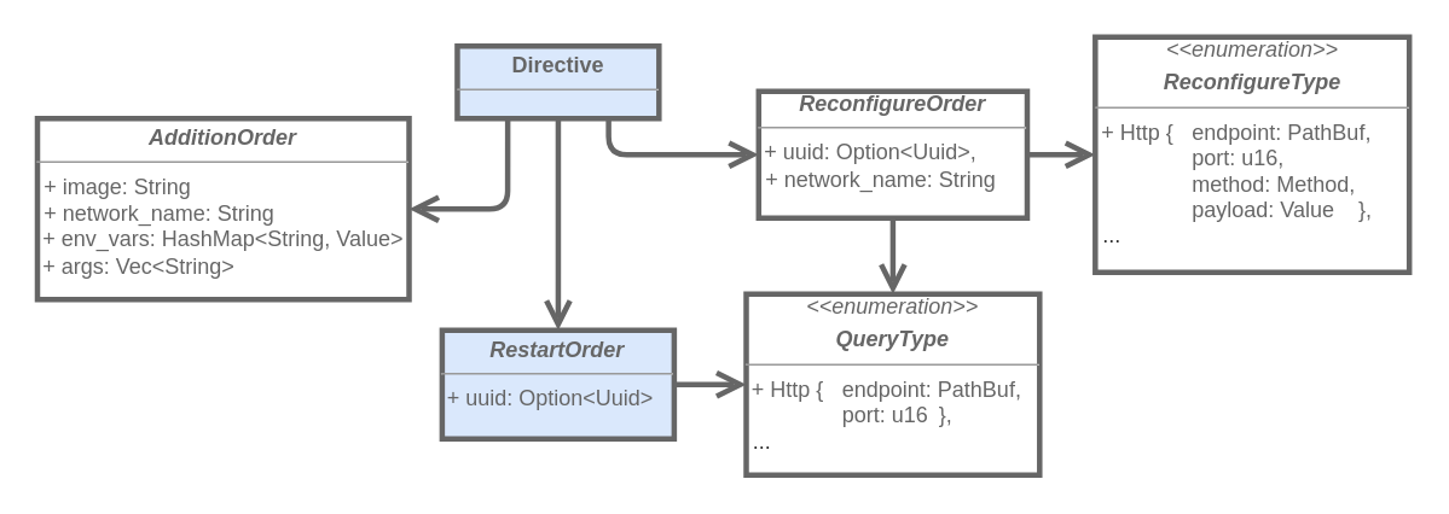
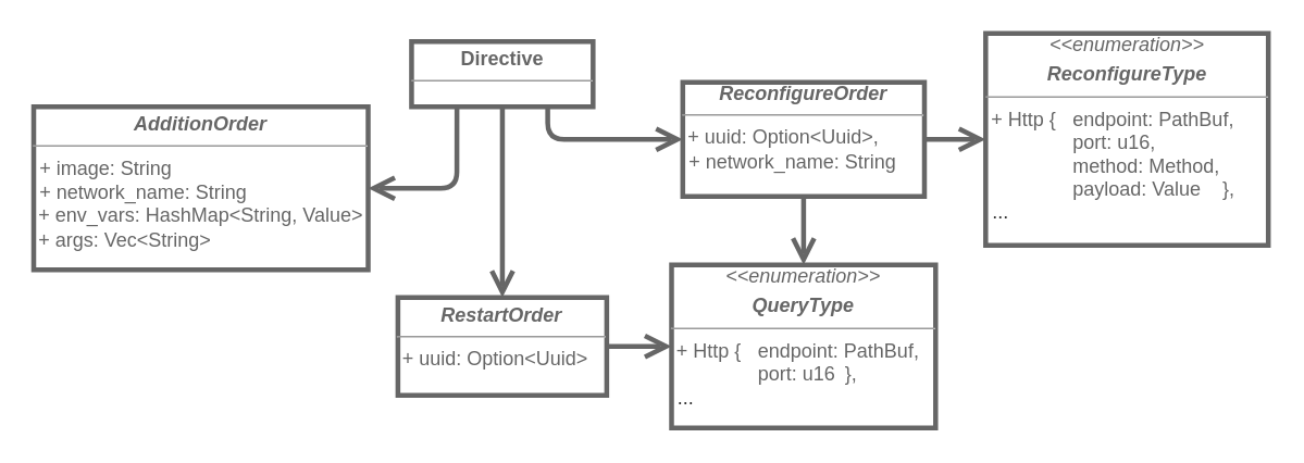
  <mxCell id="0" />
  <mxCell id="1" parent="0" />
- <mxCell id="2" value="&lt;p style=&quot;margin:0px;margin-top:4px;text-align:center;&quot;&gt;&lt;font color=&quot;#666666&quot;&gt;&lt;b&gt;Directive&lt;/b&gt;&lt;/font&gt;&lt;/p&gt;&lt;hr size=&quot;1&quot;&gt;&lt;p style=&quot;margin:0px;margin-left:4px;&quot;&gt;&lt;br&gt;&lt;/p&gt;" style="verticalAlign=top;align=left;overflow=fill;fontSize=12;fontFamily=Helvetica;html=1;whiteSpace=wrap;strokeColor=#666666;fontColor=#333333;fillColor=#dae8fc;labelBackgroundColor=none;strokeWidth=3;" parent="1" vertex="1"><mxGeometry x="251.63" y="25" width="111.25" height="40" as="geometry" /></mxCell>
+ <mxCell id="2" value="&lt;p style=&quot;margin:0px;margin-top:4px;text-align:center;&quot;&gt;&lt;font color=&quot;#666666&quot;&gt;&lt;b&gt;Directive&lt;/b&gt;&lt;/font&gt;&lt;/p&gt;&lt;hr size=&quot;1&quot;&gt;&lt;p style=&quot;margin:0px;margin-left:4px;&quot;&gt;&lt;br&gt;&lt;/p&gt;" style="verticalAlign=top;align=left;overflow=fill;fontSize=12;fontFamily=Helvetica;html=1;whiteSpace=wrap;strokeColor=#666666;fontColor=#333333;fillColor=#ffffff;labelBackgroundColor=none;strokeWidth=3;" parent="1" vertex="1"><mxGeometry x="251.63" y="25" width="111.25" height="40" as="geometry" /></mxCell>
  <mxCell id="3" style="edgeStyle=orthogonalEdgeStyle;shape=connector;curved=0;rounded=1;orthogonalLoop=1;jettySize=auto;html=1;exitX=0.5;exitY=0;exitDx=0;exitDy=0;labelBackgroundColor=default;strokeColor=#666666;strokeWidth=3;align=center;verticalAlign=middle;fontFamily=Helvetica;fontSize=11;fontColor=default;endArrow=none;endFill=0;startSize=10;endSize=9;startArrow=open;startFill=0;" parent="1" source="4" target="2" edge="1"><mxGeometry relative="1" as="geometry"><Array as="points"><mxPoint x="307.01" y="161" /></Array></mxGeometry></mxCell>
- <mxCell id="4" value="&lt;p style=&quot;margin:0px;margin-top:4px;text-align:center;&quot;&gt;&lt;font color=&quot;#666666&quot;&gt;&lt;b&gt;&lt;i&gt;RestartOrder&lt;/i&gt;&lt;/b&gt;&lt;/font&gt;&lt;br&gt;&lt;/p&gt;&lt;hr size=&quot;1&quot;&gt;&lt;p style=&quot;margin:0px;margin-left:4px;&quot;&gt;&lt;/p&gt;&lt;font color=&quot;#666666&quot;&gt;&amp;nbsp;+ uuid: Option&amp;lt;Uuid&amp;gt;&lt;/font&gt;&lt;p style=&quot;margin:0px;margin-left:4px;&quot;&gt;&lt;br&gt;&lt;/p&gt;&lt;p style=&quot;margin:0px;margin-left:4px;&quot;&gt;&lt;br&gt;&lt;/p&gt;" style="verticalAlign=top;align=left;overflow=fill;fontSize=12;fontFamily=Helvetica;html=1;whiteSpace=wrap;labelBackgroundColor=none;fillColor=#dae8fc;fontColor=#333333;strokeColor=#666666;strokeWidth=3;" parent="1" vertex="1"><mxGeometry x="243.26" y="182" width="128" height="60" as="geometry" /></mxCell>
+ <mxCell id="4" value="&lt;p style=&quot;margin:0px;margin-top:4px;text-align:center;&quot;&gt;&lt;font color=&quot;#666666&quot;&gt;&lt;b&gt;&lt;i&gt;RestartOrder&lt;/i&gt;&lt;/b&gt;&lt;/font&gt;&lt;br&gt;&lt;/p&gt;&lt;hr size=&quot;1&quot;&gt;&lt;p style=&quot;margin:0px;margin-left:4px;&quot;&gt;&lt;/p&gt;&lt;font color=&quot;#666666&quot;&gt;&amp;nbsp;+ uuid: Option&amp;lt;Uuid&amp;gt;&lt;/font&gt;&lt;p style=&quot;margin:0px;margin-left:4px;&quot;&gt;&lt;br&gt;&lt;/p&gt;&lt;p style=&quot;margin:0px;margin-left:4px;&quot;&gt;&lt;br&gt;&lt;/p&gt;" style="verticalAlign=top;align=left;overflow=fill;fontSize=12;fontFamily=Helvetica;html=1;whiteSpace=wrap;labelBackgroundColor=none;fillColor=#ffffff;fontColor=#333333;strokeColor=#666666;strokeWidth=3;" parent="1" vertex="1"><mxGeometry x="243.26" y="182" width="128" height="60" as="geometry" /></mxCell>
  <mxCell id="5" style="edgeStyle=orthogonalEdgeStyle;shape=connector;curved=0;rounded=1;orthogonalLoop=1;jettySize=auto;html=1;labelBackgroundColor=default;strokeColor=#666666;strokeWidth=3;align=center;verticalAlign=middle;fontFamily=Helvetica;fontSize=11;fontColor=default;endArrow=none;endFill=0;startSize=10;endSize=9;exitX=0;exitY=0.5;exitDx=0;exitDy=0;entryX=0.75;entryY=1;entryDx=0;entryDy=0;startArrow=open;startFill=0;" parent="1" source="8" target="2" edge="1"><mxGeometry relative="1" as="geometry" /></mxCell>
  <mxCell id="6" style="edgeStyle=orthogonalEdgeStyle;shape=connector;curved=0;rounded=1;orthogonalLoop=1;jettySize=auto;html=1;labelBackgroundColor=default;strokeColor=#666666;strokeWidth=3;align=center;verticalAlign=middle;fontFamily=Helvetica;fontSize=11;fontColor=default;endArrow=none;endFill=0;startSize=10;endSize=9;entryX=0.25;entryY=1;entryDx=0;entryDy=0;startArrow=open;startFill=0;" parent="1" source="7" target="2" edge="1"><mxGeometry relative="1" as="geometry"><mxPoint x="265.01" y="85" as="targetPoint" /></mxGeometry></mxCell>
  <mxCell id="7" value="&lt;p style=&quot;margin:0px;margin-top:4px;text-align:center;&quot;&gt;&lt;b&gt;&lt;i&gt;&lt;font color=&quot;#666666&quot;&gt;AdditionOrder&lt;/font&gt;&lt;/i&gt;&lt;/b&gt;&lt;/p&gt;&lt;hr size=&quot;1&quot;&gt;&lt;p style=&quot;margin:0px;margin-left:4px;&quot;&gt;&lt;font color=&quot;#666666&quot;&gt;+ image: String&lt;/font&gt;&lt;/p&gt;&lt;p style=&quot;margin:0px;margin-left:4px;&quot;&gt;&lt;font color=&quot;#666666&quot;&gt;+ network_name: String&lt;/font&gt;&lt;/p&gt;&lt;p style=&quot;margin:0px;margin-left:4px;&quot;&gt;&lt;/p&gt;&lt;font color=&quot;#666666&quot;&gt;&amp;nbsp;+ env_vars: HashMap&amp;lt;String, Value&amp;gt;&lt;/font&gt;&lt;p style=&quot;margin:0px;margin-left:4px;&quot;&gt;&lt;/p&gt;&lt;font color=&quot;#666666&quot;&gt;&amp;nbsp;+ args: Vec&amp;lt;String&amp;gt;&lt;/font&gt;&lt;p style=&quot;margin:0px;margin-left:4px;&quot;&gt;&lt;br&gt;&lt;/p&gt;" style="verticalAlign=top;align=left;overflow=fill;fontSize=12;fontFamily=Helvetica;html=1;whiteSpace=wrap;labelBackgroundColor=none;fillColor=#ffffff;fontColor=#333333;strokeColor=#666666;strokeWidth=3;" parent="1" vertex="1"><mxGeometry x="20" y="65" width="205.01" height="100" as="geometry" /></mxCell>
  <mxCell id="8" value="&lt;div style=&quot;text-align: center;&quot;&gt;&lt;b style=&quot;background-color: initial; border-color: var(--border-color); color: rgb(102, 102, 102);&quot;&gt;&lt;i style=&quot;border-color: var(--border-color);&quot;&gt;Reconfigure&lt;b style=&quot;background-color: initial; color: rgb(51, 51, 51);&quot;&gt;&lt;i&gt;&lt;font color=&quot;#666666&quot;&gt;Order&lt;/font&gt;&lt;/i&gt;&lt;/b&gt;&lt;/i&gt;&lt;/b&gt;&lt;/div&gt;&lt;hr size=&quot;1&quot;&gt;&lt;p style=&quot;margin:0px;margin-left:4px;&quot;&gt;&lt;/p&gt;&lt;font color=&quot;#666666&quot;&gt;&amp;nbsp;+ uuid: Option&amp;lt;Uuid&amp;gt;,&lt;/font&gt;&lt;p style=&quot;margin:0px;margin-left:4px;&quot;&gt;&lt;font color=&quot;#666666&quot;&gt;+ network_name: String&lt;/font&gt;&lt;/p&gt;&lt;p style=&quot;margin:0px;margin-left:4px;&quot;&gt;&lt;/p&gt;&lt;font color=&quot;#666666&quot;&gt;&amp;nbsp;&lt;br&gt;&lt;/font&gt;" style="verticalAlign=top;align=left;overflow=fill;fontSize=12;fontFamily=Helvetica;html=1;whiteSpace=wrap;labelBackgroundColor=none;fillColor=#ffffff;fontColor=#333333;strokeColor=#666666;strokeWidth=3;spacingTop=5;" parent="1" vertex="1"><mxGeometry x="417.87" y="50" width="148.13" height="70" as="geometry" /></mxCell>
  <mxCell id="9" style="edgeStyle=orthogonalEdgeStyle;shape=connector;curved=0;rounded=1;orthogonalLoop=1;jettySize=auto;html=1;exitX=0;exitY=0.5;exitDx=0;exitDy=0;labelBackgroundColor=default;strokeColor=#666666;strokeWidth=3;align=center;verticalAlign=middle;fontFamily=Helvetica;fontSize=11;fontColor=default;endArrow=none;endFill=0;startSize=10;endSize=9;startArrow=open;startFill=0;" parent="1" source="11" target="4" edge="1"><mxGeometry relative="1" as="geometry" /></mxCell>
  <mxCell id="10" style="edgeStyle=orthogonalEdgeStyle;shape=connector;curved=0;rounded=1;orthogonalLoop=1;jettySize=auto;html=1;labelBackgroundColor=default;strokeColor=#666666;strokeWidth=3;align=center;verticalAlign=middle;fontFamily=Helvetica;fontSize=11;fontColor=default;endArrow=none;endFill=0;startSize=10;endSize=9;startArrow=open;startFill=0;" parent="1" source="11" target="8" edge="1"><mxGeometry relative="1" as="geometry" /></mxCell>
  <mxCell id="11" value="&lt;i style=&quot;border-color: var(--border-color); color: rgb(102, 102, 102);&quot;&gt;&amp;lt;&amp;lt;enumeration&amp;gt;&amp;gt;&lt;/i&gt;&lt;br style=&quot;border-color: var(--border-color); color: rgb(102, 102, 102);&quot;&gt;&lt;p style=&quot;margin: 4px 0px 0px;&quot;&gt;&lt;font color=&quot;#666666&quot;&gt;&lt;b&gt;&lt;i&gt;QueryType&lt;/i&gt;&lt;/b&gt;&lt;/font&gt;&lt;br&gt;&lt;/p&gt;&lt;hr size=&quot;1&quot;&gt;&lt;p style=&quot;margin:0px;margin-left:4px;&quot;&gt;&lt;/p&gt;&lt;font color=&quot;#666666&quot;&gt;&lt;div style=&quot;text-align: left;&quot;&gt;&lt;span style=&quot;background-color: initial;&quot;&gt;&amp;nbsp;+&amp;nbsp;&lt;/span&gt;&lt;span style=&quot;background-color: initial;&quot;&gt;Http { &lt;span style=&quot;white-space: pre;&quot;&gt;&#09;&lt;/span&gt;endpoint: PathBuf,&amp;nbsp;&lt;/span&gt;&lt;/div&gt;&lt;div style=&quot;text-align: left;&quot;&gt;&lt;span style=&quot;background-color: initial;&quot;&gt;&lt;span style=&quot;white-space: pre;&quot;&gt;&#09;&lt;/span&gt;&lt;span style=&quot;white-space: pre;&quot;&gt;&#09;&lt;/span&gt;port: u16 &lt;span style=&quot;white-space: pre;&quot;&gt;&#09;&lt;/span&gt;},&lt;/span&gt;&lt;/div&gt;&lt;/font&gt;&lt;p style=&quot;text-align: left; margin: 0px 0px 0px 4px;&quot;&gt;...&lt;/p&gt;" style="verticalAlign=top;align=center;overflow=fill;fontSize=12;fontFamily=Helvetica;html=1;whiteSpace=wrap;labelBackgroundColor=none;fillColor=#ffffff;fontColor=#333333;strokeColor=#666666;strokeWidth=3;" parent="1" vertex="1"><mxGeometry x="411" y="162" width="161.86" height="100" as="geometry" /></mxCell>
  <mxCell id="12" style="edgeStyle=orthogonalEdgeStyle;shape=connector;curved=0;rounded=1;orthogonalLoop=1;jettySize=auto;html=1;labelBackgroundColor=default;strokeColor=#666666;strokeWidth=3;align=center;verticalAlign=middle;fontFamily=Helvetica;fontSize=11;fontColor=default;endArrow=none;endFill=0;startSize=10;endSize=9;startArrow=open;startFill=0;" parent="1" source="13" target="8" edge="1"><mxGeometry relative="1" as="geometry" /></mxCell>
  <mxCell id="13" value="&lt;i style=&quot;border-color: var(--border-color); color: rgb(102, 102, 102);&quot;&gt;&amp;lt;&amp;lt;enumeration&amp;gt;&amp;gt;&lt;/i&gt;&lt;br style=&quot;border-color: var(--border-color); color: rgb(102, 102, 102);&quot;&gt;&lt;p style=&quot;margin: 4px 0px 0px;&quot;&gt;&lt;font color=&quot;#666666&quot;&gt;&lt;b&gt;&lt;i&gt;ReconfigureType&lt;/i&gt;&lt;/b&gt;&lt;/font&gt;&lt;br&gt;&lt;/p&gt;&lt;hr size=&quot;1&quot;&gt;&lt;p style=&quot;margin:0px;margin-left:4px;&quot;&gt;&lt;/p&gt;&lt;span style=&quot;color: rgb(102, 102, 102); background-color: initial;&quot;&gt;&lt;div style=&quot;text-align: left;&quot;&gt;&lt;span style=&quot;background-color: initial;&quot;&gt;&amp;nbsp;+&amp;nbsp;&lt;/span&gt;Http { &lt;span style=&quot;white-space: pre;&quot;&gt;&#09;&lt;/span&gt;endpoint: PathBuf,&amp;nbsp;&lt;/div&gt;&lt;div style=&quot;text-align: left;&quot;&gt;&lt;span style=&quot;white-space: pre;&quot;&gt;&#09;&lt;/span&gt;&lt;span style=&quot;white-space: pre;&quot;&gt;&#09;&lt;/span&gt;port: u16,&amp;nbsp;&lt;/div&gt;&lt;div style=&quot;text-align: left;&quot;&gt;&lt;span style=&quot;background-color: initial;&quot;&gt;&lt;span style=&quot;white-space: pre;&quot;&gt;&#09;&lt;/span&gt;&lt;span style=&quot;white-space: pre;&quot;&gt;&#09;&lt;/span&gt;method: Method,&lt;/span&gt;&lt;/div&gt;&lt;div style=&quot;text-align: left;&quot;&gt;&lt;span style=&quot;background-color: initial;&quot;&gt;&amp;nbsp; &amp;nbsp; &amp;nbsp; &amp;nbsp; &lt;span style=&quot;white-space: pre;&quot;&gt;&#09;&lt;/span&gt;payload: Value&amp;nbsp; &amp;nbsp;&lt;/span&gt;&lt;span style=&quot;background-color: initial;&quot;&gt;&amp;nbsp;&lt;/span&gt;&lt;span style=&quot;background-color: initial;&quot;&gt;},&lt;/span&gt;&lt;/div&gt;&lt;/span&gt;&lt;p style=&quot;text-align: left; margin: 0px 0px 0px 4px;&quot;&gt;...&lt;/p&gt;" style="verticalAlign=top;align=center;overflow=fill;fontSize=12;fontFamily=Helvetica;html=1;whiteSpace=wrap;labelBackgroundColor=none;fillColor=#ffffff;fontColor=#333333;strokeColor=#666666;strokeWidth=3;" parent="1" vertex="1"><mxGeometry x="603.54" y="20" width="173.25" height="130" as="geometry" /></mxCell>
